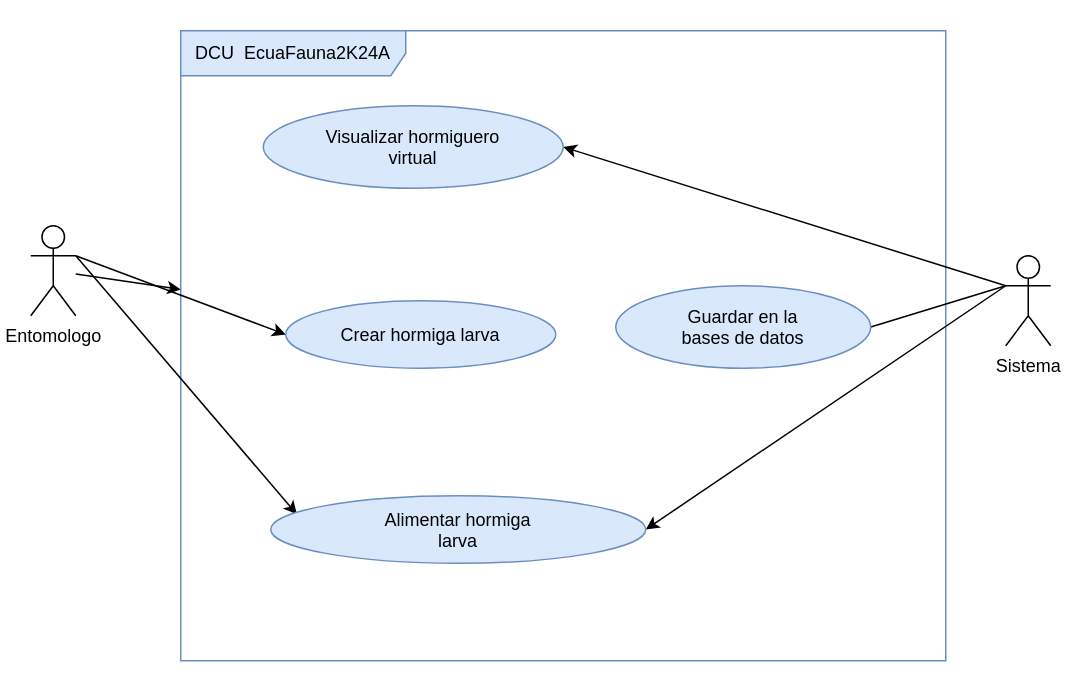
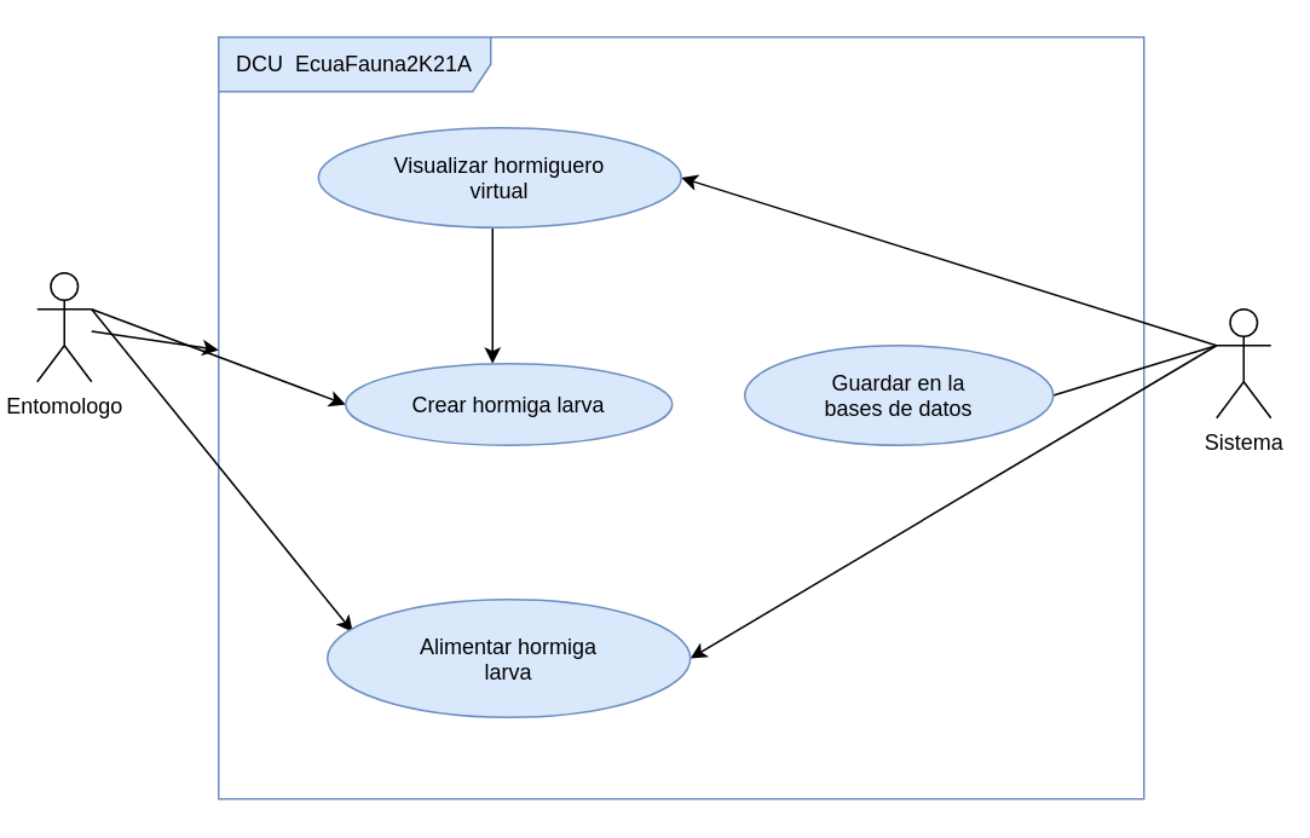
  <mxCell id="0" />
  <mxCell id="1" parent="0" />
- <mxCell id="2" value="&lt;font color=&quot;#000000&quot;&gt;DCU&amp;nbsp; EcuaFauna2K24A&lt;/font&gt;" style="shape=umlFrame;whiteSpace=wrap;html=1;width=150;height=30;fillColor=#dae8fc;strokeColor=#6c8ebf;" vertex="1" parent="1"><mxGeometry x="120" y="20" width="510" height="420" as="geometry" /></mxCell>
+ <mxCell id="2" value="&lt;font color=&quot;#000000&quot;&gt;DCU&amp;nbsp; EcuaFauna2K21A&lt;/font&gt;" style="shape=umlFrame;whiteSpace=wrap;html=1;width=150;height=30;fillColor=#dae8fc;strokeColor=#6c8ebf;" vertex="1" parent="1"><mxGeometry x="120" y="20" width="510" height="420" as="geometry" /></mxCell>
  <mxCell id="3" style="edgeStyle=none;html=1;" edge="1" parent="1" source="6" target="2"><mxGeometry relative="1" as="geometry" /></mxCell>
  <mxCell id="4" style="edgeStyle=none;html=1;entryX=0;entryY=0.5;entryDx=0;entryDy=0;exitX=1;exitY=0.333;exitDx=0;exitDy=0;exitPerimeter=0;" edge="1" parent="1" source="6" target="13"><mxGeometry relative="1" as="geometry" /></mxCell>
  <mxCell id="5" style="edgeStyle=none;html=1;entryX=0.07;entryY=0.277;entryDx=0;entryDy=0;exitX=1;exitY=0.333;exitDx=0;exitDy=0;exitPerimeter=0;entryPerimeter=0;" edge="1" parent="1" source="6" target="14"><mxGeometry relative="1" as="geometry" /></mxCell>
  <mxCell id="6" value="Entomologo" style="shape=umlActor;verticalLabelPosition=bottom;verticalAlign=top;html=1;" vertex="1" parent="1"><mxGeometry x="20" y="150" width="30" height="60" as="geometry" /></mxCell>
  <mxCell id="7" value="" style="edgeStyle=none;html=1;exitX=0;exitY=0.333;exitDx=0;exitDy=0;exitPerimeter=0;entryX=1;entryY=0.5;entryDx=0;entryDy=0;endArrow=none;" edge="1" parent="1" source="10" target="15"><mxGeometry relative="1" as="geometry" /></mxCell>
  <mxCell id="8" style="edgeStyle=none;html=1;entryX=1;entryY=0.5;entryDx=0;entryDy=0;exitX=0;exitY=0.333;exitDx=0;exitDy=0;exitPerimeter=0;" edge="1" parent="1" source="10" target="12"><mxGeometry relative="1" as="geometry" /></mxCell>
  <mxCell id="9" style="edgeStyle=none;html=1;entryX=1;entryY=0.5;entryDx=0;entryDy=0;" edge="1" parent="1" target="14"><mxGeometry relative="1" as="geometry"><mxPoint x="670" y="190" as="sourcePoint" /></mxGeometry></mxCell>
  <mxCell id="10" value="Sistema" style="shape=umlActor;verticalLabelPosition=bottom;verticalAlign=top;html=1;" vertex="1" parent="1"><mxGeometry x="670" y="170" width="30" height="60" as="geometry" /></mxCell>
+ <mxCell id="11" value="" style="edgeStyle=none;html=1;entryX=0.45;entryY=0;entryDx=0;entryDy=0;entryPerimeter=0;exitX=0.48;exitY=1;exitDx=0;exitDy=0;exitPerimeter=0;" edge="1" parent="1" source="12" target="13"><mxGeometry relative="1" as="geometry"><mxPoint x="270" y="130" as="sourcePoint" /></mxGeometry></mxCell>
  <mxCell id="12" value="Visualizar hormiguero&#10;virtual" style="ellipse;fillColor=#dae8fc;strokeColor=#6c8ebf;fontColor=#000000;" vertex="1" parent="1"><mxGeometry x="175" y="70" width="200" height="55" as="geometry" /></mxCell>
  <mxCell id="13" value="Crear hormiga larva" style="ellipse;fillColor=#dae8fc;strokeColor=#6c8ebf;fontColor=#000000;" vertex="1" parent="1"><mxGeometry x="190" y="200" width="180" height="45" as="geometry" /></mxCell>
- <mxCell id="14" value="Alimentar hormiga&#10;larva" style="ellipse;fillColor=#dae8fc;strokeColor=#6c8ebf;fontColor=#000000;" vertex="1" parent="1"><mxGeometry x="180" y="330" width="250" height="45" as="geometry" /></mxCell>
+ <mxCell id="14" value="Alimentar hormiga&#10;larva" style="ellipse;fillColor=#dae8fc;strokeColor=#6c8ebf;fontColor=#000000;" vertex="1" parent="1"><mxGeometry x="180" y="330" width="200" height="65" as="geometry" /></mxCell>
  <mxCell id="15" value="Guardar en la &#10;bases de datos" style="ellipse;fillColor=#dae8fc;strokeColor=#6c8ebf;fontColor=#000000;" vertex="1" parent="1"><mxGeometry x="410" y="190" width="170" height="55" as="geometry" /></mxCell>
